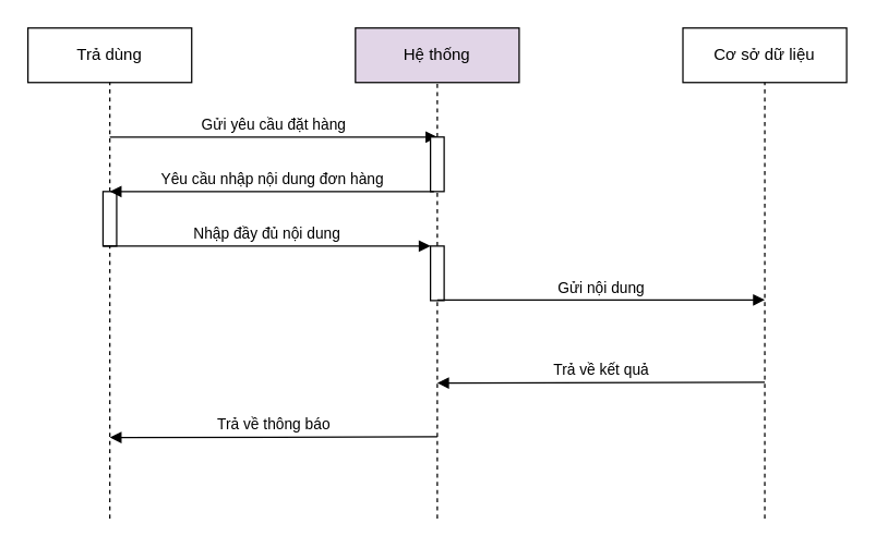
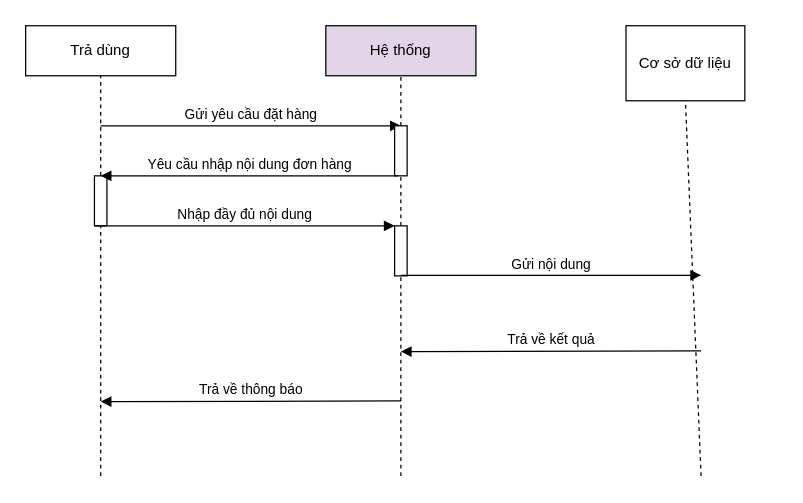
  <mxCell id="0" />
  <mxCell id="1" parent="0" />
  <mxCell id="2" value="Trả dùng" style="rounded=0;whiteSpace=wrap;html=1;" vertex="1" parent="1"><mxGeometry width="120" height="40" as="geometry" x="20" y="20" /></mxCell>
  <mxCell id="3" value="Hệ thống" style="rounded=0;whiteSpace=wrap;html=1;fillColor=#e1d5e7;" vertex="1" parent="1"><mxGeometry x="260" width="120" height="40" as="geometry" y="20" /></mxCell>
- <mxCell id="4" value="Cơ sở dữ liệu" style="rounded=0;whiteSpace=wrap;html=1;" vertex="1" parent="1"><mxGeometry x="500" width="120" height="40" as="geometry" y="20" /></mxCell>
+ <mxCell id="4" value="Cơ sở dữ liệu" style="rounded=0;whiteSpace=wrap;html=1;" vertex="1" parent="1"><mxGeometry x="500" y="20" width="95" height="60" as="geometry" /></mxCell>
  <mxCell id="5" value="" style="endArrow=none;dashed=1;html=1;entryX=0.5;entryY=1;entryDx=0;entryDy=0;" edge="1" parent="1" source="11" target="2"><mxGeometry width="50" height="50" relative="1" as="geometry"><mxPoint x="80" y="380" as="sourcePoint" /><mxPoint x="80" y="70" as="targetPoint" /></mxGeometry></mxCell>
  <mxCell id="6" value="" style="endArrow=none;dashed=1;html=1;entryX=0.5;entryY=1;entryDx=0;entryDy=0;" edge="1" parent="1" source="9" target="3"><mxGeometry width="50" height="50" relative="1" as="geometry"><mxPoint x="320" y="380" as="sourcePoint" /><mxPoint x="320" y="70" as="targetPoint" /></mxGeometry></mxCell>
  <mxCell id="7" value="" style="endArrow=none;dashed=1;html=1;entryX=0.5;entryY=1;entryDx=0;entryDy=0;" edge="1" parent="1" target="4"><mxGeometry width="50" height="50" relative="1" as="geometry"><mxPoint x="560" y="380" as="sourcePoint" /><mxPoint x="330" y="70" as="targetPoint" /></mxGeometry></mxCell>
  <mxCell id="8" value="Gửi yêu cầu đặt hàng" style="html=1;verticalAlign=bottom;endArrow=block;" edge="1" parent="1"><mxGeometry width="80" relative="1" as="geometry"><mxPoint x="80" y="100" as="sourcePoint" /><mxPoint x="320" y="100" as="targetPoint" /></mxGeometry></mxCell>
  <mxCell id="9" value="" style="rounded=0;whiteSpace=wrap;html=1;direction=south;" vertex="1" parent="1"><mxGeometry x="315" y="100" width="10" height="40" as="geometry" /></mxCell>
  <mxCell id="10" value="" style="endArrow=none;dashed=1;html=1;entryX=1;entryY=0.5;entryDx=0;entryDy=0;" edge="1" parent="1" source="14" target="9"><mxGeometry width="50" height="50" relative="1" as="geometry"><mxPoint x="320" y="380" as="sourcePoint" /><mxPoint x="10" y="400" as="targetPoint" /></mxGeometry></mxCell>
  <mxCell id="11" value="" style="rounded=0;whiteSpace=wrap;html=1;direction=south;" vertex="1" parent="1"><mxGeometry x="75" y="140" width="10" height="40" as="geometry" /></mxCell>
  <mxCell id="12" value="" style="endArrow=none;dashed=1;html=1;entryX=1;entryY=0.5;entryDx=0;entryDy=0;" edge="1" parent="1" target="11"><mxGeometry width="50" height="50" relative="1" as="geometry"><mxPoint x="80" y="380" as="sourcePoint" /><mxPoint x="80" y="60" as="targetPoint" /></mxGeometry></mxCell>
  <mxCell id="13" value="Yêu cầu nhập nội dung đơn hàng" style="html=1;verticalAlign=bottom;endArrow=block;exitX=1;exitY=0.75;exitDx=0;exitDy=0;" edge="1" parent="1" source="9"><mxGeometry width="80" relative="1" as="geometry"><mxPoint x="130" y="210" as="sourcePoint" /><mxPoint x="80" y="140" as="targetPoint" /></mxGeometry></mxCell>
  <mxCell id="14" value="" style="rounded=0;whiteSpace=wrap;html=1;direction=south;" vertex="1" parent="1"><mxGeometry x="315" y="180" width="10" height="40" as="geometry" /></mxCell>
  <mxCell id="15" value="" style="endArrow=none;dashed=1;html=1;entryX=1;entryY=0.5;entryDx=0;entryDy=0;" edge="1" parent="1" target="14"><mxGeometry width="50" height="50" relative="1" as="geometry"><mxPoint x="320" y="380" as="sourcePoint" /><mxPoint x="320" y="140" as="targetPoint" /></mxGeometry></mxCell>
  <mxCell id="16" value="Nhập đầy đủ nội dung" style="html=1;verticalAlign=bottom;endArrow=block;" edge="1" parent="1"><mxGeometry width="80" relative="1" as="geometry"><mxPoint x="75" y="180" as="sourcePoint" /><mxPoint x="315" y="180" as="targetPoint" /></mxGeometry></mxCell>
  <mxCell id="17" value="Gửi nội dung" style="html=1;verticalAlign=bottom;endArrow=block;" edge="1" parent="1"><mxGeometry width="80" relative="1" as="geometry"><mxPoint x="320" y="219.5" as="sourcePoint" /><mxPoint x="560" y="219.5" as="targetPoint" /></mxGeometry></mxCell>
  <mxCell id="18" value="Trả về kết quả" style="html=1;verticalAlign=bottom;endArrow=block;exitX=1;exitY=0.75;exitDx=0;exitDy=0;" edge="1" parent="1"><mxGeometry width="80" relative="1" as="geometry"><mxPoint x="560" y="280" as="sourcePoint" /><mxPoint x="320" y="280.5" as="targetPoint" /></mxGeometry></mxCell>
  <mxCell id="19" value="Trả về thông báo" style="html=1;verticalAlign=bottom;endArrow=block;exitX=1;exitY=0.75;exitDx=0;exitDy=0;" edge="1" parent="1"><mxGeometry width="80" relative="1" as="geometry"><mxPoint x="320" y="320" as="sourcePoint" /><mxPoint x="80" y="320.5" as="targetPoint" /></mxGeometry></mxCell>
